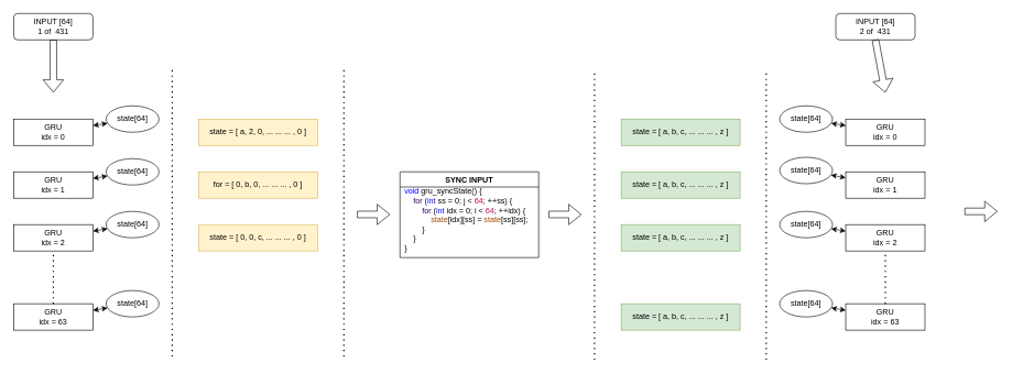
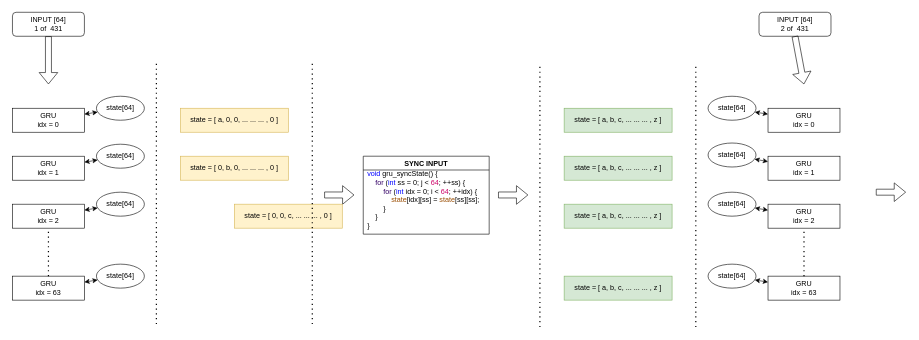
  <mxCell id="0" />
  <mxCell id="1" parent="0" />
  <mxCell id="2" value="&lt;div&gt;GRU&lt;/div&gt;&lt;div&gt;idx = 0&lt;br&gt;&lt;/div&gt;" style="rounded=0;whiteSpace=wrap;html=1;" vertex="1" parent="1"><mxGeometry x="20" y="180" width="120" height="40" as="geometry" /></mxCell>
  <mxCell id="3" value="&lt;div&gt;GRU&lt;/div&gt;&lt;div&gt;idx = 1&lt;br&gt;&lt;/div&gt;" style="rounded=0;whiteSpace=wrap;html=1;" vertex="1" parent="1"><mxGeometry x="20" y="260" width="120" height="40" as="geometry" /></mxCell>
  <mxCell id="4" value="&lt;div&gt;GRU&lt;/div&gt;&lt;div&gt;idx = 2&lt;br&gt;&lt;/div&gt;" style="rounded=0;whiteSpace=wrap;html=1;" vertex="1" parent="1"><mxGeometry x="20" y="340" width="120" height="40" as="geometry" /></mxCell>
  <mxCell id="5" value="&lt;div&gt;GRU&lt;/div&gt;&lt;div&gt;idx = 63&lt;br&gt;&lt;/div&gt;" style="rounded=0;whiteSpace=wrap;html=1;" vertex="1" parent="1"><mxGeometry x="20" y="460" width="120" height="40" as="geometry" /></mxCell>
  <mxCell id="6" value="state[64]" style="ellipse;whiteSpace=wrap;html=1;" vertex="1" parent="1"><mxGeometry x="160" y="160" width="80" height="40" as="geometry" /></mxCell>
  <mxCell id="7" value="state[64]" style="ellipse;whiteSpace=wrap;html=1;" vertex="1" parent="1"><mxGeometry x="160" y="240" width="80" height="40" as="geometry" /></mxCell>
  <mxCell id="8" value="state[64]" style="ellipse;whiteSpace=wrap;html=1;" vertex="1" parent="1"><mxGeometry x="160" y="320" width="80" height="40" as="geometry" /></mxCell>
  <mxCell id="9" value="state[64]" style="ellipse;whiteSpace=wrap;html=1;" vertex="1" parent="1"><mxGeometry x="160" y="440" width="80" height="40" as="geometry" /></mxCell>
  <mxCell id="10" value="" style="endArrow=none;dashed=1;html=1;dashPattern=1 3;strokeWidth=2;rounded=0;entryX=0.5;entryY=1;entryDx=0;entryDy=0;exitX=0.5;exitY=0;exitDx=0;exitDy=0;" edge="1" parent="1" source="5" target="4"><mxGeometry width="50" height="50" relative="1" as="geometry"><mxPoint x="340" y="420" as="sourcePoint" /><mxPoint x="390" y="370" as="targetPoint" /></mxGeometry></mxCell>
  <mxCell id="11" value="" style="endArrow=classic;startArrow=classic;html=1;rounded=0;" edge="1" parent="1" source="2" target="6"><mxGeometry width="50" height="50" relative="1" as="geometry"><mxPoint x="190" y="260" as="sourcePoint" /><mxPoint x="240" y="210" as="targetPoint" /></mxGeometry></mxCell>
  <mxCell id="12" value="" style="endArrow=classic;startArrow=classic;html=1;rounded=0;" edge="1" parent="1" source="3" target="7"><mxGeometry width="50" height="50" relative="1" as="geometry"><mxPoint x="150" y="210" as="sourcePoint" /><mxPoint x="190" y="210" as="targetPoint" /></mxGeometry></mxCell>
  <mxCell id="13" value="" style="endArrow=classic;startArrow=classic;html=1;rounded=0;" edge="1" parent="1" source="4" target="8"><mxGeometry width="50" height="50" relative="1" as="geometry"><mxPoint x="140" y="359.88" as="sourcePoint" /><mxPoint x="180" y="359.88" as="targetPoint" /></mxGeometry></mxCell>
  <mxCell id="14" value="" style="endArrow=classic;startArrow=classic;html=1;rounded=0;" edge="1" parent="1" source="5" target="9"><mxGeometry width="50" height="50" relative="1" as="geometry"><mxPoint x="150" y="450" as="sourcePoint" /><mxPoint x="190" y="450" as="targetPoint" /></mxGeometry></mxCell>
  <mxCell id="15" value="&lt;div&gt;INPUT [64]&lt;/div&gt;&lt;div&gt;1 of&amp;nbsp; 431&lt;br&gt;&lt;/div&gt;" style="rounded=1;whiteSpace=wrap;html=1;" vertex="1" parent="1"><mxGeometry x="20" y="20" width="120" height="40" as="geometry" /></mxCell>
  <mxCell id="16" value="" style="shape=flexArrow;endArrow=classic;html=1;rounded=0;exitX=0.5;exitY=1;exitDx=0;exitDy=0;" edge="1" parent="1" source="15"><mxGeometry width="50" height="50" relative="1" as="geometry"><mxPoint x="310" y="190" as="sourcePoint" /><mxPoint x="80" y="140" as="targetPoint" /></mxGeometry></mxCell>
  <mxCell id="17" value="&lt;div&gt;GRU&lt;/div&gt;&lt;div&gt;idx = 0&lt;br&gt;&lt;/div&gt;" style="rounded=0;whiteSpace=wrap;html=1;" vertex="1" parent="1"><mxGeometry x="1280" y="180" width="120" height="40" as="geometry" /></mxCell>
  <mxCell id="18" value="&lt;div&gt;GRU&lt;/div&gt;&lt;div&gt;idx = 1&lt;br&gt;&lt;/div&gt;" style="rounded=0;whiteSpace=wrap;html=1;" vertex="1" parent="1"><mxGeometry x="1280" y="260" width="120" height="40" as="geometry" /></mxCell>
  <mxCell id="19" value="&lt;div&gt;GRU&lt;/div&gt;&lt;div&gt;idx = 2&lt;br&gt;&lt;/div&gt;" style="rounded=0;whiteSpace=wrap;html=1;" vertex="1" parent="1"><mxGeometry x="1280" y="340" width="120" height="40" as="geometry" /></mxCell>
  <mxCell id="20" value="&lt;div&gt;GRU&lt;/div&gt;&lt;div&gt;idx = 63&lt;br&gt;&lt;/div&gt;" style="rounded=0;whiteSpace=wrap;html=1;" vertex="1" parent="1"><mxGeometry x="1280" y="460" width="120" height="40" as="geometry" /></mxCell>
  <mxCell id="21" value="state[64]" style="ellipse;whiteSpace=wrap;html=1;" vertex="1" parent="1"><mxGeometry x="1180" y="160" width="80" height="40" as="geometry" /></mxCell>
  <mxCell id="22" value="state[64]" style="ellipse;whiteSpace=wrap;html=1;" vertex="1" parent="1"><mxGeometry x="1180" y="238" width="80" height="40" as="geometry" /></mxCell>
  <mxCell id="23" value="state[64]" style="ellipse;whiteSpace=wrap;html=1;" vertex="1" parent="1"><mxGeometry x="1180" y="320" width="80" height="40" as="geometry" /></mxCell>
  <mxCell id="24" value="state[64]" style="ellipse;whiteSpace=wrap;html=1;" vertex="1" parent="1"><mxGeometry x="1180" y="440" width="80" height="40" as="geometry" /></mxCell>
  <mxCell id="25" value="" style="endArrow=none;dashed=1;html=1;dashPattern=1 3;strokeWidth=2;rounded=0;entryX=0.5;entryY=1;entryDx=0;entryDy=0;exitX=0.5;exitY=0;exitDx=0;exitDy=0;" edge="1" parent="1" source="20" target="19"><mxGeometry width="50" height="50" relative="1" as="geometry"><mxPoint x="1600" y="420" as="sourcePoint" /><mxPoint x="1650" y="370" as="targetPoint" /></mxGeometry></mxCell>
  <mxCell id="26" value="" style="endArrow=classic;startArrow=classic;html=1;rounded=0;" edge="1" parent="1" source="17" target="21"><mxGeometry width="50" height="50" relative="1" as="geometry"><mxPoint x="1450" y="260" as="sourcePoint" /><mxPoint x="1500" y="210" as="targetPoint" /></mxGeometry></mxCell>
  <mxCell id="27" value="" style="endArrow=classic;startArrow=classic;html=1;rounded=0;" edge="1" parent="1" source="18" target="22"><mxGeometry width="50" height="50" relative="1" as="geometry"><mxPoint x="1410" y="210" as="sourcePoint" /><mxPoint x="1450" y="210" as="targetPoint" /></mxGeometry></mxCell>
  <mxCell id="28" value="" style="endArrow=classic;startArrow=classic;html=1;rounded=0;" edge="1" parent="1" source="19" target="23"><mxGeometry width="50" height="50" relative="1" as="geometry"><mxPoint x="1400" y="359.88" as="sourcePoint" /><mxPoint x="1440" y="359.88" as="targetPoint" /></mxGeometry></mxCell>
  <mxCell id="29" value="" style="endArrow=classic;startArrow=classic;html=1;rounded=0;" edge="1" parent="1" source="20" target="24"><mxGeometry width="50" height="50" relative="1" as="geometry"><mxPoint x="1410" y="450" as="sourcePoint" /><mxPoint x="1450" y="450" as="targetPoint" /></mxGeometry></mxCell>
  <mxCell id="30" value="&lt;div&gt;INPUT [64]&lt;/div&gt;&lt;div&gt;2 of&amp;nbsp; 431&lt;br&gt;&lt;/div&gt;" style="rounded=1;whiteSpace=wrap;html=1;" vertex="1" parent="1"><mxGeometry x="1265" y="20" width="120" height="40" as="geometry" /></mxCell>
  <mxCell id="31" value="" style="shape=flexArrow;endArrow=classic;html=1;rounded=0;exitX=0.5;exitY=1;exitDx=0;exitDy=0;" edge="1" parent="1" source="30"><mxGeometry width="50" height="50" relative="1" as="geometry"><mxPoint x="1570" y="190" as="sourcePoint" /><mxPoint x="1340" y="140" as="targetPoint" /></mxGeometry></mxCell>
  <mxCell id="32" value="SYNC INPUT" style="swimlane;whiteSpace=wrap;html=1;" vertex="1" parent="1"><mxGeometry x="605" y="260" width="210" height="130" as="geometry" /></mxCell>
  <mxCell id="33" value="&lt;div align=&quot;left&quot;&gt;&lt;font color=&quot;#0000ff&quot;&gt;void&lt;/font&gt; gru_syncState() {&lt;br&gt;&amp;nbsp;&amp;nbsp;&amp;nbsp; &lt;font color=&quot;#330066&quot;&gt;for&lt;/font&gt; (&lt;font color=&quot;#0000ff&quot;&gt;int &lt;/font&gt;ss = 0; j &amp;lt; &lt;font color=&quot;#cc0066&quot;&gt;64&lt;/font&gt;; ++ss) {&lt;br&gt;&amp;nbsp;&amp;nbsp;&amp;nbsp;&amp;nbsp;&amp;nbsp;&amp;nbsp;&amp;nbsp; &lt;font color=&quot;#330066&quot;&gt;for&lt;/font&gt; (&lt;font color=&quot;#0000ff&quot;&gt;int &lt;/font&gt;idx = 0; i &amp;lt; &lt;font color=&quot;#cc0066&quot;&gt;64&lt;/font&gt;; ++idx) {&lt;br&gt;&amp;nbsp;&amp;nbsp;&amp;nbsp;&amp;nbsp;&amp;nbsp;&amp;nbsp;&amp;nbsp;&amp;nbsp;&amp;nbsp;&amp;nbsp;&amp;nbsp; &lt;font color=&quot;#994c00&quot;&gt;state&lt;/font&gt;[idx][ss] = &lt;font color=&quot;#994c00&quot;&gt;state&lt;/font&gt;[ss][ss];&lt;br&gt;&amp;nbsp;&amp;nbsp;&amp;nbsp;&amp;nbsp;&amp;nbsp;&amp;nbsp;&amp;nbsp; }&lt;br&gt;&amp;nbsp;&amp;nbsp;&amp;nbsp; }&lt;br&gt;}&lt;/div&gt;" style="text;html=1;align=left;verticalAlign=middle;resizable=0;points=[];autosize=1;strokeColor=none;fillColor=none;" vertex="1" parent="1"><mxGeometry x="610" y="278" width="210" height="110" as="geometry" /></mxCell>
  <mxCell id="34" value="" style="shape=flexArrow;endArrow=classic;html=1;rounded=0;" edge="1" parent="1"><mxGeometry width="50" height="50" relative="1" as="geometry"><mxPoint x="540" y="324.66" as="sourcePoint" /><mxPoint x="590" y="324.66" as="targetPoint" /></mxGeometry></mxCell>
  <mxCell id="35" value="" style="shape=flexArrow;endArrow=classic;html=1;rounded=0;" edge="1" parent="1"><mxGeometry width="50" height="50" relative="1" as="geometry"><mxPoint x="830" y="324.66" as="sourcePoint" /><mxPoint x="880" y="324.66" as="targetPoint" /></mxGeometry></mxCell>
  <mxCell id="36" value="" style="shape=flexArrow;endArrow=classic;html=1;rounded=0;" edge="1" parent="1"><mxGeometry width="50" height="50" relative="1" as="geometry"><mxPoint x="1460" y="320" as="sourcePoint" /><mxPoint x="1510" y="320" as="targetPoint" /></mxGeometry></mxCell>
- <mxCell id="37" value="state = [ a, 2, 0, ... ... ... , 0 ]" style="rounded=0;whiteSpace=wrap;html=1;fillColor=#fff2cc;strokeColor=#d6b656;" vertex="1" parent="1"><mxGeometry x="300" y="180" width="180" height="40" as="geometry" /></mxCell>
- <mxCell id="38" value="for = [ 0, b, 0, ... ... ... , 0 ]" style="rounded=0;whiteSpace=wrap;html=1;fillColor=#fff2cc;strokeColor=#d6b656;" vertex="1" parent="1"><mxGeometry x="300" y="260" width="180" height="40" as="geometry" /></mxCell>
- <mxCell id="39" value="state = [ 0, 0, c, ... ... ... , 0 ]" style="rounded=0;whiteSpace=wrap;html=1;fillColor=#fff2cc;strokeColor=#d6b656;" vertex="1" parent="1"><mxGeometry x="300" y="340" width="180" height="40" as="geometry" /></mxCell>
+ <mxCell id="37" value="state = [ a, 0, 0, ... ... ... , 0 ]" style="rounded=0;whiteSpace=wrap;html=1;fillColor=#fff2cc;strokeColor=#d6b656;" vertex="1" parent="1"><mxGeometry x="300" y="180" width="180" height="40" as="geometry" /></mxCell>
+ <mxCell id="38" value="state = [ 0, b, 0, ... ... ... , 0 ]" style="rounded=0;whiteSpace=wrap;html=1;fillColor=#fff2cc;strokeColor=#d6b656;" vertex="1" parent="1"><mxGeometry x="300" y="260" width="180" height="40" as="geometry" /></mxCell>
+ <mxCell id="39" value="state = [ 0, 0, c, ... ... ... , 0 ]" style="rounded=0;whiteSpace=wrap;html=1;fillColor=#fff2cc;strokeColor=#d6b656;" vertex="1" parent="1"><mxGeometry x="390" y="340" width="180" height="40" as="geometry" /></mxCell>
  <mxCell id="40" value="state = [ a, b, c, ... ... ... , z ]" style="rounded=0;whiteSpace=wrap;html=1;fillColor=#d5e8d4;strokeColor=#82b366;" vertex="1" parent="1"><mxGeometry x="940" y="180" width="180" height="40" as="geometry" /></mxCell>
  <mxCell id="41" value="state = [ a, b, c, ... ... ... , z ]" style="rounded=0;whiteSpace=wrap;html=1;fillColor=#d5e8d4;strokeColor=#82b366;" vertex="1" parent="1"><mxGeometry x="940" y="260" width="180" height="40" as="geometry" /></mxCell>
  <mxCell id="42" value="state = [ a, b, c, ... ... ... , z ]" style="rounded=0;whiteSpace=wrap;html=1;fillColor=#d5e8d4;strokeColor=#82b366;" vertex="1" parent="1"><mxGeometry x="940" y="340" width="180" height="40" as="geometry" /></mxCell>
  <mxCell id="43" value="state = [ a, b, c, ... ... ... , z ]" style="rounded=0;whiteSpace=wrap;html=1;fillColor=#d5e8d4;strokeColor=#82b366;" vertex="1" parent="1"><mxGeometry x="940" y="460" width="180" height="40" as="geometry" /></mxCell>
  <mxCell id="44" value="" style="endArrow=none;dashed=1;html=1;dashPattern=1 3;strokeWidth=2;rounded=0;" edge="1" parent="1"><mxGeometry width="50" height="50" relative="1" as="geometry"><mxPoint x="260" y="540" as="sourcePoint" /><mxPoint x="260" y="100" as="targetPoint" /></mxGeometry></mxCell>
  <mxCell id="45" value="" style="endArrow=none;dashed=1;html=1;dashPattern=1 3;strokeWidth=2;rounded=0;" edge="1" parent="1"><mxGeometry width="50" height="50" relative="1" as="geometry"><mxPoint x="520" y="540" as="sourcePoint" /><mxPoint x="520" y="100" as="targetPoint" /></mxGeometry></mxCell>
  <mxCell id="46" value="" style="endArrow=none;dashed=1;html=1;dashPattern=1 3;strokeWidth=2;rounded=0;" edge="1" parent="1"><mxGeometry width="50" height="50" relative="1" as="geometry"><mxPoint x="899.58" y="545" as="sourcePoint" /><mxPoint x="899.58" y="105" as="targetPoint" /></mxGeometry></mxCell>
  <mxCell id="47" value="" style="endArrow=none;dashed=1;html=1;dashPattern=1 3;strokeWidth=2;rounded=0;" edge="1" parent="1"><mxGeometry width="50" height="50" relative="1" as="geometry"><mxPoint x="1159.58" y="545" as="sourcePoint" /><mxPoint x="1159.58" y="105" as="targetPoint" /></mxGeometry></mxCell>
